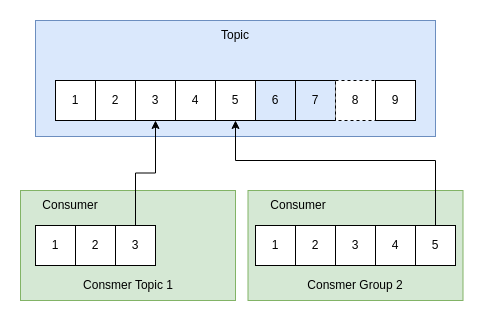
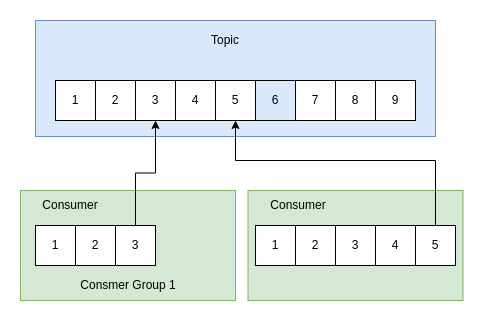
  <mxCell id="0" />
  <mxCell id="1" parent="0" />
  <mxCell id="2" value="" style="rounded=0;whiteSpace=wrap;html=1;fillColor=#d5e8d4;strokeColor=#82b366;" vertex="1" parent="1"><mxGeometry x="247.5" y="190" width="215" height="110" as="geometry" /></mxCell>
  <mxCell id="3" value="" style="rounded=0;whiteSpace=wrap;html=1;fillColor=#d5e8d4;strokeColor=#82b366;" vertex="1" parent="1"><mxGeometry x="20" y="190" width="215" height="110" as="geometry" /></mxCell>
  <mxCell id="4" value="" style="rounded=0;whiteSpace=wrap;html=1;fillColor=#dae8fc;strokeColor=#6c8ebf;" vertex="1" parent="1"><mxGeometry x="35" y="20" width="400" height="116" as="geometry" /></mxCell>
  <mxCell id="5" value="1" style="rounded=0;whiteSpace=wrap;html=1;" vertex="1" parent="1"><mxGeometry x="55" y="80" width="40" height="40" as="geometry" /></mxCell>
  <mxCell id="6" value="2" style="rounded=0;whiteSpace=wrap;html=1;" vertex="1" parent="1"><mxGeometry x="95" y="80" width="40" height="40" as="geometry" /></mxCell>
  <mxCell id="7" value="3" style="rounded=0;whiteSpace=wrap;html=1;" vertex="1" parent="1"><mxGeometry x="135" y="80" width="40" height="40" as="geometry" /></mxCell>
  <mxCell id="8" value="4" style="rounded=0;whiteSpace=wrap;html=1;" vertex="1" parent="1"><mxGeometry x="175" y="80" width="40" height="40" as="geometry" /></mxCell>
  <mxCell id="9" value="5" style="rounded=0;whiteSpace=wrap;html=1;" vertex="1" parent="1"><mxGeometry x="215" y="80" width="40" height="40" as="geometry" /></mxCell>
  <mxCell id="10" value="6" style="rounded=0;whiteSpace=wrap;html=1;fillColor=#dae8fc;" vertex="1" parent="1"><mxGeometry x="255" y="80" width="40" height="40" as="geometry" /></mxCell>
- <mxCell id="11" value="7" style="rounded=0;whiteSpace=wrap;html=1;fillColor=#dae8fc;" vertex="1" parent="1"><mxGeometry x="295" y="80" width="40" height="40" as="geometry" /></mxCell>
- <mxCell id="12" value="8" style="rounded=0;whiteSpace=wrap;html=1;dashed=1;" vertex="1" parent="1"><mxGeometry x="335" y="80" width="40" height="40" as="geometry" /></mxCell>
+ <mxCell id="11" value="7" style="rounded=0;whiteSpace=wrap;html=1;" vertex="1" parent="1"><mxGeometry x="295" y="80" width="40" height="40" as="geometry" /></mxCell>
+ <mxCell id="12" value="8" style="rounded=0;whiteSpace=wrap;html=1;" vertex="1" parent="1"><mxGeometry x="335" y="80" width="40" height="40" as="geometry" /></mxCell>
  <mxCell id="13" value="9" style="rounded=0;whiteSpace=wrap;html=1;" vertex="1" parent="1"><mxGeometry x="375" y="80" width="40" height="40" as="geometry" /></mxCell>
  <mxCell id="14" value="1" style="rounded=0;whiteSpace=wrap;html=1;" vertex="1" parent="1"><mxGeometry x="35" y="225" width="40" height="40" as="geometry" /></mxCell>
  <mxCell id="15" value="2" style="rounded=0;whiteSpace=wrap;html=1;" vertex="1" parent="1"><mxGeometry x="75" y="225" width="40" height="40" as="geometry" /></mxCell>
  <mxCell id="16" style="edgeStyle=orthogonalEdgeStyle;rounded=0;orthogonalLoop=1;jettySize=auto;html=1;entryX=0.5;entryY=1;entryDx=0;entryDy=0;" edge="1" parent="1" source="17" target="7"><mxGeometry relative="1" as="geometry" /></mxCell>
  <mxCell id="17" value="3" style="rounded=0;whiteSpace=wrap;html=1;" vertex="1" parent="1"><mxGeometry x="115" y="225" width="40" height="40" as="geometry" /></mxCell>
  <mxCell id="18" value="4" style="rounded=0;whiteSpace=wrap;html=1;" vertex="1" parent="1"><mxGeometry x="375" y="225" width="40" height="40" as="geometry" /></mxCell>
  <mxCell id="19" style="edgeStyle=orthogonalEdgeStyle;rounded=0;orthogonalLoop=1;jettySize=auto;html=1;entryX=0.5;entryY=1;entryDx=0;entryDy=0;" edge="1" parent="1" source="20" target="9"><mxGeometry relative="1" as="geometry"><Array as="points"><mxPoint x="435" y="160" /><mxPoint x="235" y="160" /></Array></mxGeometry></mxCell>
  <mxCell id="20" value="5" style="rounded=0;whiteSpace=wrap;html=1;" vertex="1" parent="1"><mxGeometry x="415" y="225" width="40" height="40" as="geometry" /></mxCell>
- <mxCell id="21" value="Topic" style="text;html=1;align=center;verticalAlign=middle;whiteSpace=wrap;rounded=0;" vertex="1" parent="1"><mxGeometry x="205" y="20" width="60" height="30" as="geometry" /></mxCell>
- <mxCell id="22" value="Consmer Topic 1" style="text;html=1;align=center;verticalAlign=middle;whiteSpace=wrap;rounded=0;" vertex="1" parent="1"><mxGeometry x="77.5" y="270" width="100" height="30" as="geometry" /></mxCell>
+ <mxCell id="21" value="Topic" style="text;html=1;align=center;verticalAlign=middle;whiteSpace=wrap;rounded=0;" vertex="1" parent="1"><mxGeometry x="195" y="25" width="60" height="30" as="geometry" /></mxCell>
+ <mxCell id="22" value="Consmer Group 1" style="text;html=1;align=center;verticalAlign=middle;whiteSpace=wrap;rounded=0;" vertex="1" parent="1"><mxGeometry x="77.5" y="270" width="100" height="30" as="geometry" /></mxCell>
  <mxCell id="23" value="Consumer" style="text;html=1;align=center;verticalAlign=middle;whiteSpace=wrap;rounded=0;" vertex="1" parent="1"><mxGeometry x="20" y="190" width="100" height="30" as="geometry" /></mxCell>
  <mxCell id="24" value="1" style="rounded=0;whiteSpace=wrap;html=1;" vertex="1" parent="1"><mxGeometry x="255" y="225" width="40" height="40" as="geometry" /></mxCell>
  <mxCell id="25" value="2" style="rounded=0;whiteSpace=wrap;html=1;" vertex="1" parent="1"><mxGeometry x="295" y="225" width="40" height="40" as="geometry" /></mxCell>
  <mxCell id="26" value="3" style="rounded=0;whiteSpace=wrap;html=1;" vertex="1" parent="1"><mxGeometry x="335" y="225" width="40" height="40" as="geometry" /></mxCell>
- <mxCell id="27" value="Consmer Group 2" style="text;html=1;align=center;verticalAlign=middle;whiteSpace=wrap;rounded=0;" vertex="1" parent="1"><mxGeometry x="305" y="270" width="100" height="30" as="geometry" /></mxCell>
  <mxCell id="28" value="Consumer" style="text;html=1;align=center;verticalAlign=middle;whiteSpace=wrap;rounded=0;" vertex="1" parent="1"><mxGeometry x="247.5" y="190" width="100" height="30" as="geometry" /></mxCell>
